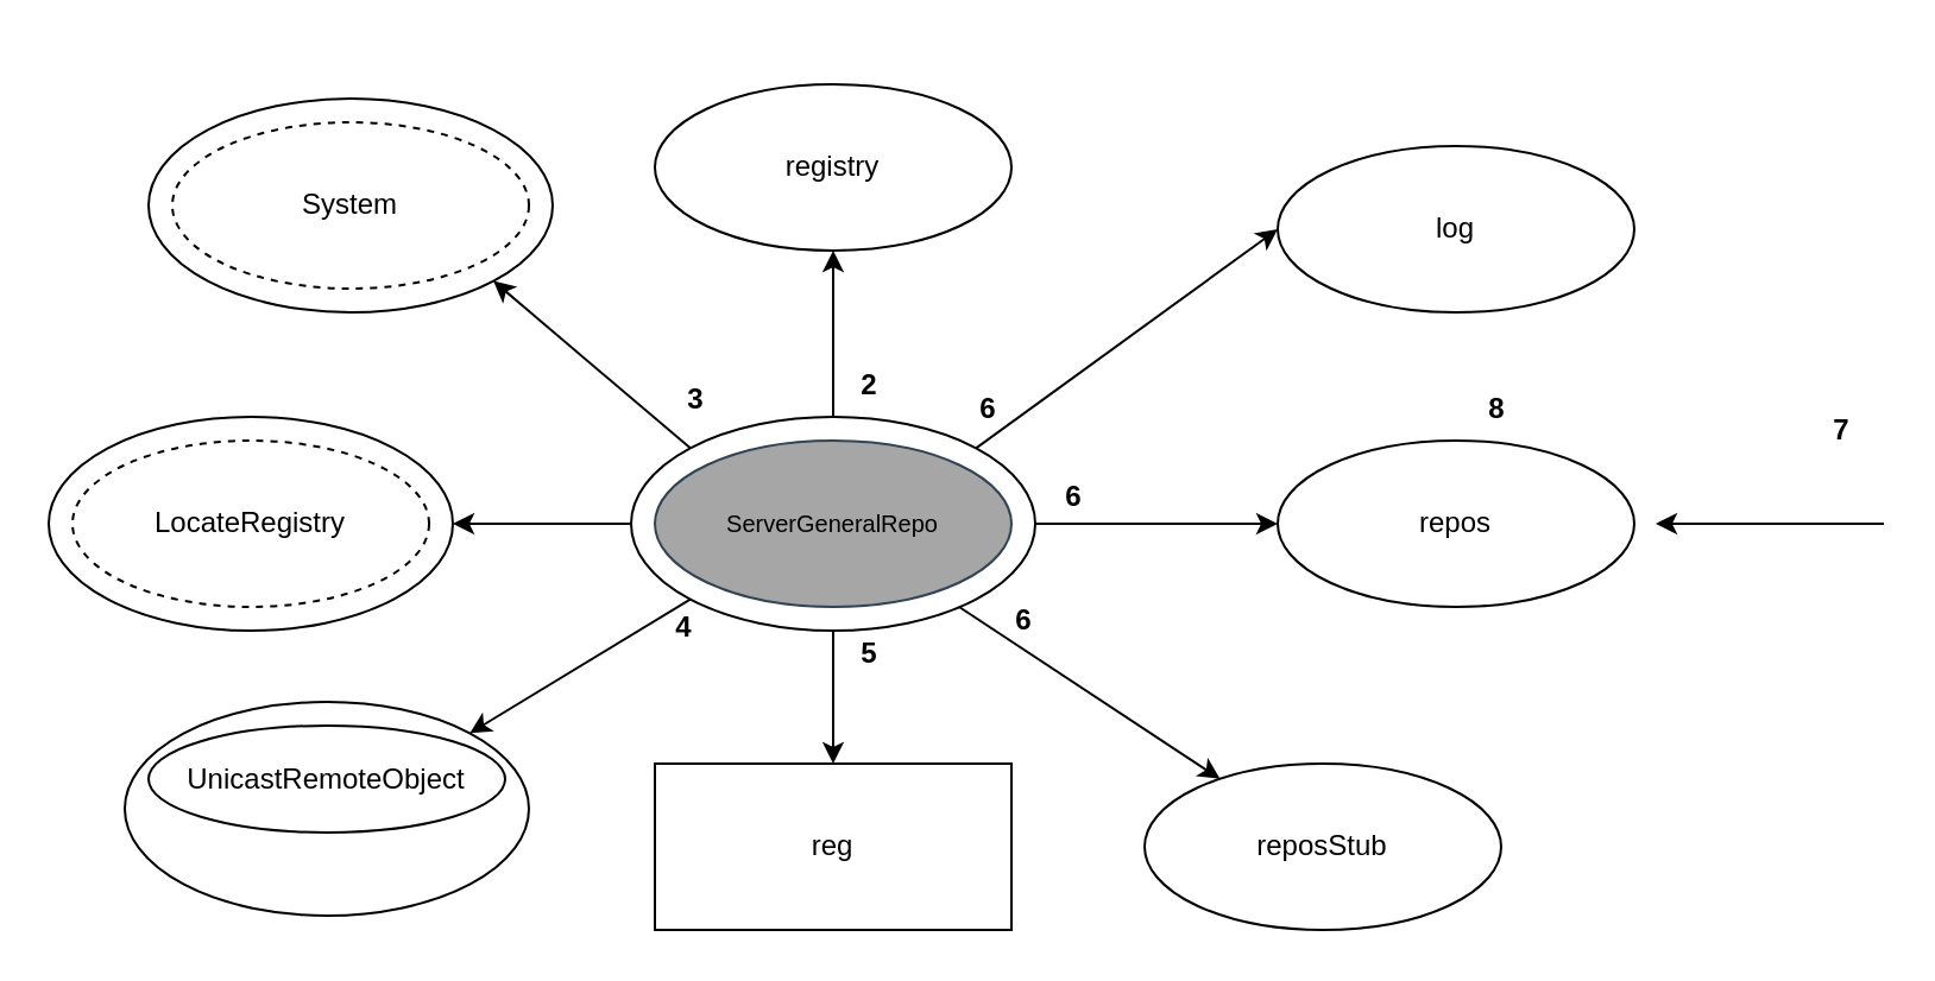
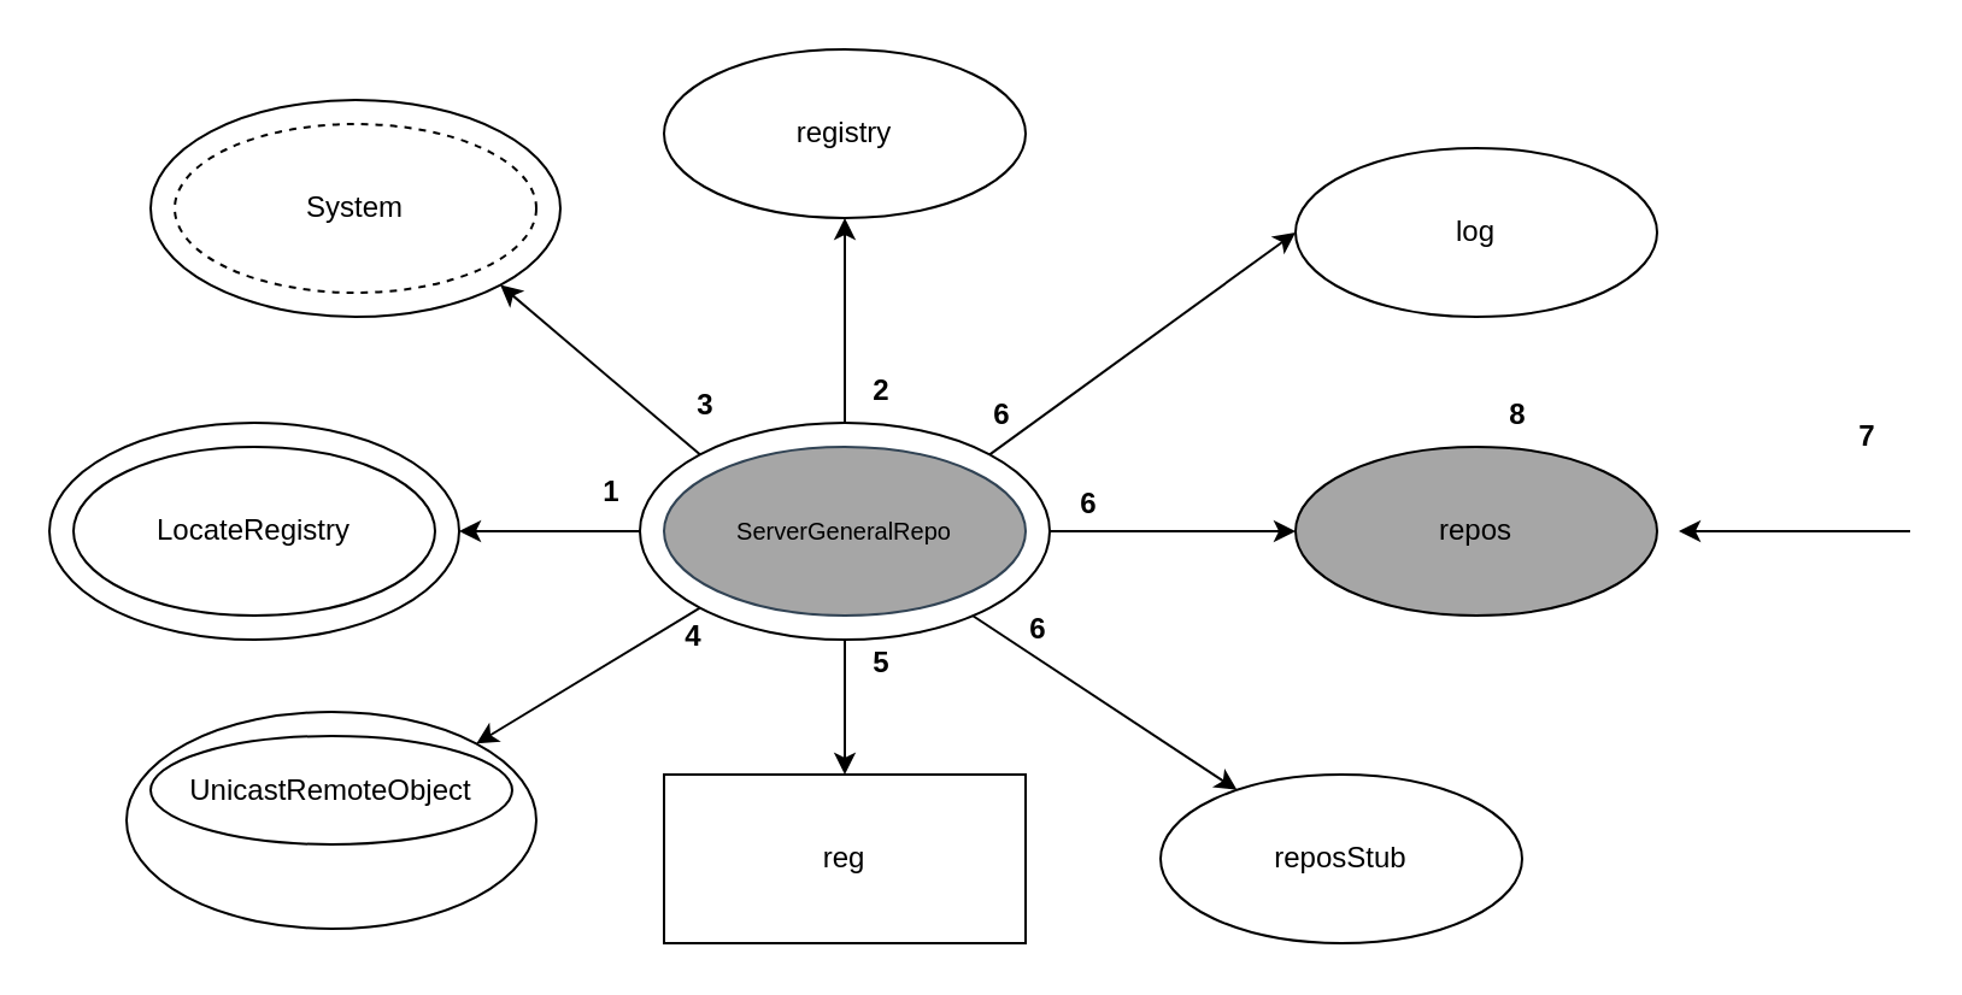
  <mxCell id="0" />
  <mxCell id="1" parent="0" />
  <mxCell id="2" style="edgeStyle=orthogonalEdgeStyle;rounded=0;orthogonalLoop=1;jettySize=auto;html=1;entryX=1;entryY=0.5;entryDx=0;entryDy=0;" parent="1" source="10" target="13" edge="1"><mxGeometry relative="1" as="geometry" /></mxCell>
  <mxCell id="3" style="edgeStyle=orthogonalEdgeStyle;rounded=0;orthogonalLoop=1;jettySize=auto;html=1;entryX=0.5;entryY=1;entryDx=0;entryDy=0;" parent="1" source="10" target="12" edge="1"><mxGeometry relative="1" as="geometry" /></mxCell>
  <mxCell id="4" style="rounded=0;orthogonalLoop=1;jettySize=auto;html=1;exitX=0;exitY=0;exitDx=0;exitDy=0;entryX=1;entryY=1;entryDx=0;entryDy=0;" parent="1" source="10" target="15" edge="1"><mxGeometry relative="1" as="geometry" /></mxCell>
  <mxCell id="5" style="edgeStyle=orthogonalEdgeStyle;rounded=0;orthogonalLoop=1;jettySize=auto;html=1;entryX=0.5;entryY=0;entryDx=0;entryDy=0;" parent="1" source="10" target="18" edge="1"><mxGeometry relative="1" as="geometry" /></mxCell>
  <mxCell id="6" style="rounded=0;orthogonalLoop=1;jettySize=auto;html=1;" parent="1" source="10" target="17" edge="1"><mxGeometry relative="1" as="geometry" /></mxCell>
  <mxCell id="7" style="rounded=0;orthogonalLoop=1;jettySize=auto;html=1;exitX=0;exitY=1;exitDx=0;exitDy=0;entryX=1;entryY=0;entryDx=0;entryDy=0;" parent="1" source="10" target="19" edge="1"><mxGeometry relative="1" as="geometry" /></mxCell>
  <mxCell id="8" style="rounded=0;orthogonalLoop=1;jettySize=auto;html=1;entryX=0;entryY=0.5;entryDx=0;entryDy=0;" edge="1" parent="1" source="10" target="26"><mxGeometry relative="1" as="geometry" /></mxCell>
  <mxCell id="9" style="rounded=0;orthogonalLoop=1;jettySize=auto;html=1;exitX=1;exitY=0;exitDx=0;exitDy=0;entryX=0;entryY=0.5;entryDx=0;entryDy=0;" edge="1" parent="1" source="10" target="31"><mxGeometry relative="1" as="geometry" /></mxCell>
  <mxCell id="10" value="" style="ellipse;whiteSpace=wrap;html=1;" parent="1" vertex="1"><mxGeometry x="265" y="175" width="170" height="90" as="geometry" /></mxCell>
  <mxCell id="11" value="&lt;font style=&quot;font-size: 10px;&quot; color=&quot;#000000&quot;&gt;ServerGeneralRepo&lt;/font&gt;" style="ellipse;whiteSpace=wrap;html=1;movable=1;resizable=1;rotatable=1;deletable=1;editable=1;locked=0;connectable=1;fillColor=#A6A6A6;fontColor=#ffffff;strokeColor=#314354;" parent="1" vertex="1"><mxGeometry x="275" y="185" width="150" height="70" as="geometry" /></mxCell>
- <mxCell id="12" value="registry" style="ellipse;whiteSpace=wrap;html=1;movable=1;resizable=1;rotatable=1;deletable=1;editable=1;locked=0;connectable=1;" parent="1" vertex="1"><mxGeometry x="275" y="35" width="150" height="70" as="geometry" /></mxCell>
+ <mxCell id="12" value="registry" style="ellipse;whiteSpace=wrap;html=1;movable=1;resizable=1;rotatable=1;deletable=1;editable=1;locked=0;connectable=1;" parent="1" vertex="1"><mxGeometry x="275" y="20" width="150" height="70" as="geometry" /></mxCell>
  <mxCell id="13" value="" style="ellipse;whiteSpace=wrap;html=1;" parent="1" vertex="1"><mxGeometry x="20" y="175" width="170" height="90" as="geometry" /></mxCell>
- <mxCell id="14" value="LocateRegistry" style="ellipse;whiteSpace=wrap;html=1;movable=1;resizable=1;rotatable=1;deletable=1;editable=1;locked=0;connectable=1;dashed=1;" parent="1" vertex="1"><mxGeometry x="30" y="185" width="150" height="70" as="geometry" /></mxCell>
+ <mxCell id="14" value="LocateRegistry" style="ellipse;whiteSpace=wrap;html=1;movable=1;resizable=1;rotatable=1;deletable=1;editable=1;locked=0;connectable=1;" parent="1" vertex="1"><mxGeometry x="30" y="185" width="150" height="70" as="geometry" /></mxCell>
  <mxCell id="15" value="" style="ellipse;whiteSpace=wrap;html=1;" parent="1" vertex="1"><mxGeometry x="62" y="41" width="170" height="90" as="geometry" /></mxCell>
  <mxCell id="16" value="System" style="ellipse;whiteSpace=wrap;html=1;movable=1;resizable=1;rotatable=1;deletable=1;editable=1;locked=0;connectable=1;dashed=1;" parent="1" vertex="1"><mxGeometry x="72" y="51" width="150" height="70" as="geometry" /></mxCell>
  <mxCell id="17" value="reposStub" style="ellipse;whiteSpace=wrap;html=1;movable=1;resizable=1;rotatable=1;deletable=1;editable=1;locked=0;connectable=1;" parent="1" vertex="1"><mxGeometry x="481" y="321" width="150" height="70" as="geometry" /></mxCell>
  <mxCell id="18" value="reg" style="whiteSpace=wrap;html=1;movable=1;resizable=1;rotatable=1;deletable=1;editable=1;locked=0;connectable=1;rounded=0;" parent="1" vertex="1"><mxGeometry x="275" y="321" width="150" height="70" as="geometry" /></mxCell>
  <mxCell id="19" value="" style="ellipse;whiteSpace=wrap;html=1;" parent="1" vertex="1"><mxGeometry x="52" y="295" width="170" height="90" as="geometry" /></mxCell>
  <mxCell id="20" value="UnicastRemoteObject" style="ellipse;whiteSpace=wrap;html=1;movable=1;resizable=1;rotatable=1;deletable=1;editable=1;locked=0;connectable=1;" parent="1" vertex="1"><mxGeometry x="62" y="305" width="150" height="45" as="geometry" /></mxCell>
+ <mxCell id="21" value="&lt;b&gt;1&lt;/b&gt;" style="text;html=1;align=center;verticalAlign=middle;resizable=0;points=[];autosize=1;strokeColor=none;fillColor=none;" parent="1" vertex="1"><mxGeometry x="241" y="191" width="24" height="26" as="geometry" /></mxCell>
  <mxCell id="22" value="&lt;b&gt;3&lt;/b&gt;" style="text;html=1;align=center;verticalAlign=middle;resizable=0;points=[];autosize=1;strokeColor=none;fillColor=none;" parent="1" vertex="1"><mxGeometry x="280" y="155" width="24" height="26" as="geometry" /></mxCell>
  <mxCell id="23" value="&lt;b&gt;2&lt;/b&gt;" style="text;html=1;align=center;verticalAlign=middle;resizable=0;points=[];autosize=1;strokeColor=none;fillColor=none;" parent="1" vertex="1"><mxGeometry x="353" y="149" width="24" height="26" as="geometry" /></mxCell>
  <mxCell id="24" value="&lt;b&gt;4&lt;/b&gt;" style="text;html=1;align=center;verticalAlign=middle;resizable=0;points=[];autosize=1;strokeColor=none;fillColor=none;" parent="1" vertex="1"><mxGeometry x="275" y="251" width="24" height="26" as="geometry" /></mxCell>
  <mxCell id="25" value="&lt;b&gt;5&lt;/b&gt;" style="text;html=1;align=center;verticalAlign=middle;resizable=0;points=[];autosize=1;strokeColor=none;fillColor=none;" parent="1" vertex="1"><mxGeometry x="353" y="262" width="24" height="26" as="geometry" /></mxCell>
- <mxCell id="26" value="repos" style="ellipse;whiteSpace=wrap;html=1;movable=1;resizable=1;rotatable=1;deletable=1;editable=1;locked=0;connectable=1;" vertex="1" parent="1"><mxGeometry x="537" y="185" width="150" height="70" as="geometry" /></mxCell>
+ <mxCell id="26" value="repos" style="ellipse;whiteSpace=wrap;html=1;movable=1;resizable=1;rotatable=1;deletable=1;editable=1;locked=0;connectable=1;fillColor=#a6a6a6;" vertex="1" parent="1"><mxGeometry x="537" y="185" width="150" height="70" as="geometry" /></mxCell>
  <mxCell id="27" value="&lt;b&gt;6&lt;/b&gt;" style="text;html=1;align=center;verticalAlign=middle;resizable=0;points=[];autosize=1;strokeColor=none;fillColor=none;" vertex="1" parent="1"><mxGeometry x="439" y="196" width="24" height="26" as="geometry" /></mxCell>
  <mxCell id="28" value="&lt;b&gt;6&lt;/b&gt;" style="text;html=1;align=center;verticalAlign=middle;resizable=0;points=[];autosize=1;strokeColor=none;fillColor=none;" vertex="1" parent="1"><mxGeometry x="418" y="248" width="24" height="26" as="geometry" /></mxCell>
  <mxCell id="29" style="rounded=0;orthogonalLoop=1;jettySize=auto;html=1;" edge="1" parent="1"><mxGeometry relative="1" as="geometry"><mxPoint x="792" y="220" as="sourcePoint" /><mxPoint x="696" y="220" as="targetPoint" /></mxGeometry></mxCell>
  <mxCell id="30" value="&lt;b&gt;7&lt;/b&gt;" style="text;html=1;align=center;verticalAlign=middle;resizable=0;points=[];autosize=1;strokeColor=none;fillColor=none;" vertex="1" parent="1"><mxGeometry x="762" y="168" width="24" height="26" as="geometry" /></mxCell>
  <mxCell id="31" value="log" style="ellipse;whiteSpace=wrap;html=1;movable=1;resizable=1;rotatable=1;deletable=1;editable=1;locked=0;connectable=1;" vertex="1" parent="1"><mxGeometry x="537" y="61" width="150" height="70" as="geometry" /></mxCell>
  <mxCell id="32" value="&lt;b&gt;6&lt;/b&gt;" style="text;html=1;align=center;verticalAlign=middle;resizable=0;points=[];autosize=1;strokeColor=none;fillColor=none;" vertex="1" parent="1"><mxGeometry x="403" y="159" width="24" height="26" as="geometry" /></mxCell>
  <mxCell id="33" value="&lt;b&gt;8&lt;/b&gt;" style="text;html=1;align=center;verticalAlign=middle;resizable=0;points=[];autosize=1;strokeColor=none;fillColor=none;" vertex="1" parent="1"><mxGeometry x="617" y="159" width="24" height="26" as="geometry" /></mxCell>
